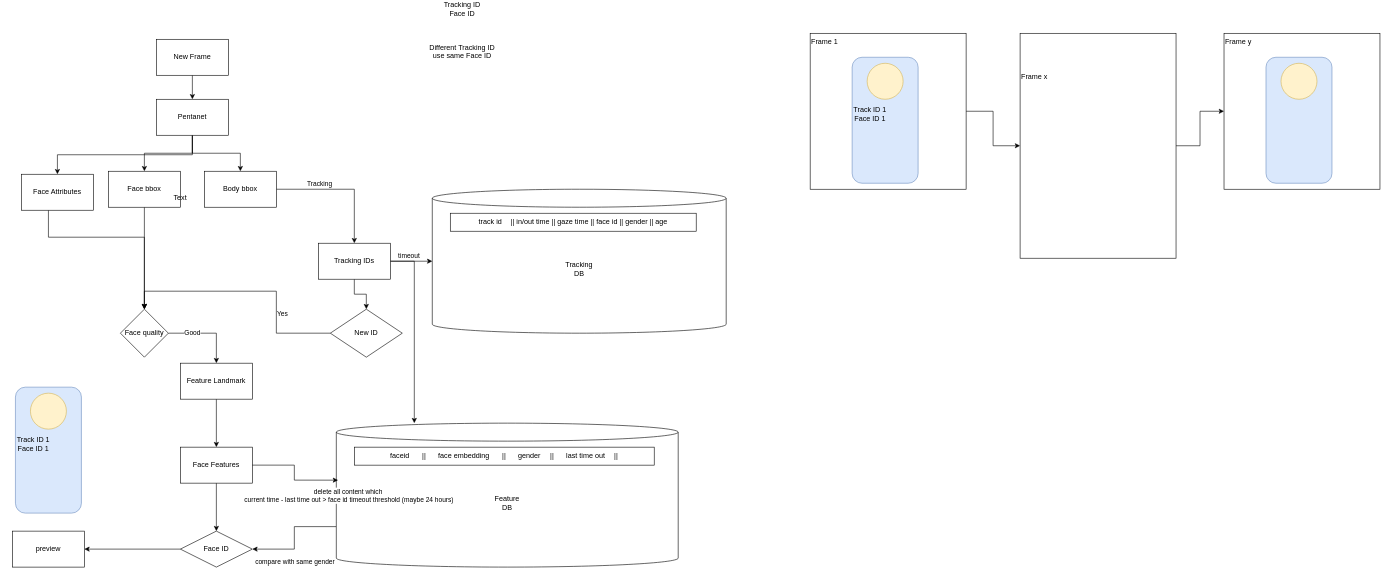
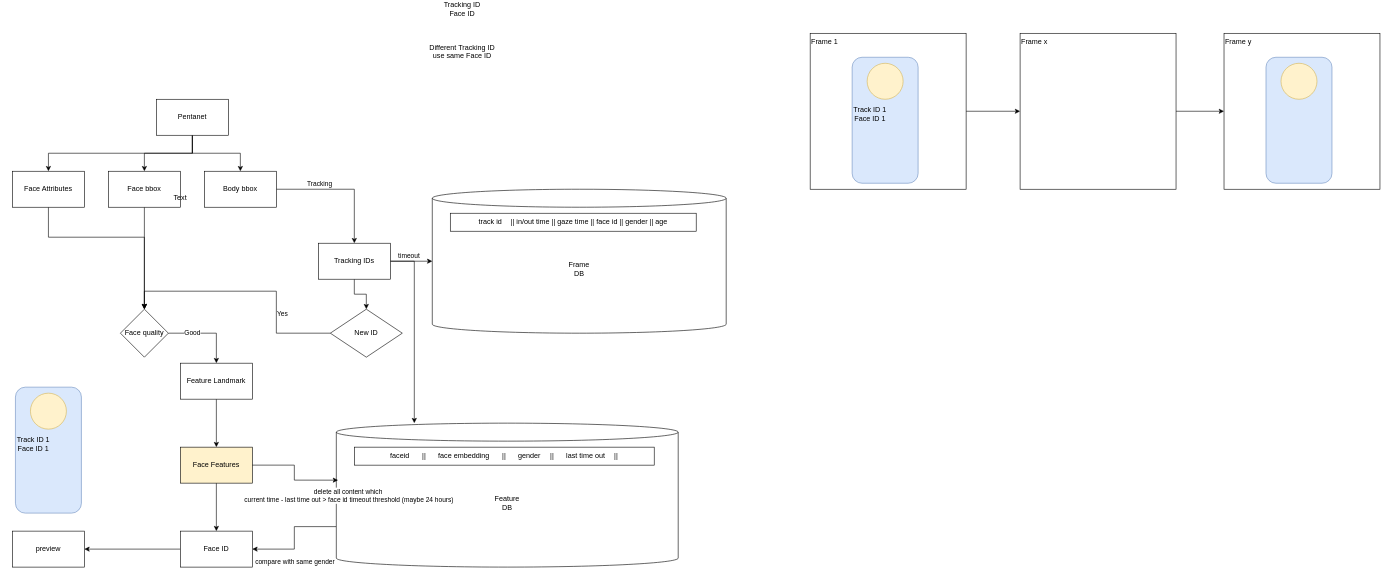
  <mxCell id="0" />
  <mxCell id="1" parent="0" />
  <mxCell id="2" style="edgeStyle=orthogonalEdgeStyle;rounded=0;orthogonalLoop=1;jettySize=auto;html=1;exitX=1;exitY=0.5;exitDx=0;exitDy=0;entryX=0;entryY=0.5;entryDx=0;entryDy=0;" parent="1" source="3" target="44" edge="1"><mxGeometry relative="1" as="geometry" /></mxCell>
  <mxCell id="3" value="Frame 1&lt;div&gt;&lt;br&gt;&lt;/div&gt;&lt;div&gt;&lt;br&gt;&lt;/div&gt;&lt;div&gt;&lt;br&gt;&lt;/div&gt;&lt;div&gt;&lt;br&gt;&lt;/div&gt;&lt;div&gt;&lt;br&gt;&lt;/div&gt;&lt;div&gt;&lt;br&gt;&lt;/div&gt;&lt;div&gt;&lt;br&gt;&lt;/div&gt;&lt;div&gt;&lt;br&gt;&lt;/div&gt;&lt;div&gt;&lt;br&gt;&lt;/div&gt;&lt;div&gt;&lt;br&gt;&lt;/div&gt;&lt;div&gt;&lt;br&gt;&lt;/div&gt;&lt;div&gt;&lt;br&gt;&lt;/div&gt;&lt;div&gt;&lt;br&gt;&lt;/div&gt;&lt;div&gt;&lt;br&gt;&lt;/div&gt;&lt;div&gt;&lt;br&gt;&lt;/div&gt;&lt;div style=&quot;&quot;&gt;&lt;br&gt;&lt;/div&gt;" style="rounded=0;whiteSpace=wrap;html=1;align=left;" parent="1" vertex="1"><mxGeometry x="1350" y="40" width="260" height="260" as="geometry" /></mxCell>
  <mxCell id="4" style="edgeStyle=orthogonalEdgeStyle;rounded=0;orthogonalLoop=1;jettySize=auto;html=1;entryX=0.5;entryY=0;entryDx=0;entryDy=0;" parent="1" source="7" target="9" edge="1"><mxGeometry relative="1" as="geometry" /></mxCell>
  <mxCell id="5" style="edgeStyle=orthogonalEdgeStyle;rounded=0;orthogonalLoop=1;jettySize=auto;html=1;" parent="1" source="7" target="12" edge="1"><mxGeometry relative="1" as="geometry" /></mxCell>
  <mxCell id="6" style="edgeStyle=orthogonalEdgeStyle;rounded=0;orthogonalLoop=1;jettySize=auto;html=1;exitX=0.5;exitY=1;exitDx=0;exitDy=0;" parent="1" source="7" target="18" edge="1"><mxGeometry relative="1" as="geometry" /></mxCell>
  <mxCell id="7" value="Pentanet" style="rounded=0;whiteSpace=wrap;html=1;" parent="1" vertex="1"><mxGeometry x="260" y="150" width="120" height="60" as="geometry" /></mxCell>
  <mxCell id="8" style="edgeStyle=orthogonalEdgeStyle;rounded=0;orthogonalLoop=1;jettySize=auto;html=1;" parent="1" source="9" target="14" edge="1"><mxGeometry relative="1" as="geometry" /></mxCell>
  <mxCell id="9" value="Face bbox" style="rounded=0;whiteSpace=wrap;html=1;" parent="1" vertex="1"><mxGeometry x="180" y="270" width="120" height="60" as="geometry" /></mxCell>
  <mxCell id="10" style="edgeStyle=orthogonalEdgeStyle;rounded=0;orthogonalLoop=1;jettySize=auto;html=1;" parent="1" source="12" target="23" edge="1"><mxGeometry relative="1" as="geometry" /></mxCell>
  <mxCell id="11" value="Tracking" style="edgeLabel;html=1;align=center;verticalAlign=middle;resizable=0;points=[];" parent="10" vertex="1" connectable="0"><mxGeometry x="-0.257" y="3" relative="1" as="geometry"><mxPoint x="-11" y="-7" as="offset" /></mxGeometry></mxCell>
  <mxCell id="12" value="Body bbox" style="rounded=0;whiteSpace=wrap;html=1;" parent="1" vertex="1"><mxGeometry x="340" y="270" width="120" height="60" as="geometry" /></mxCell>
  <mxCell id="13" value="Good" style="edgeStyle=orthogonalEdgeStyle;rounded=0;orthogonalLoop=1;jettySize=auto;html=1;exitX=1;exitY=0.5;exitDx=0;exitDy=0;entryX=0.5;entryY=0;entryDx=0;entryDy=0;" parent="1" source="14" target="16" edge="1"><mxGeometry x="-0.385" relative="1" as="geometry"><mxPoint as="offset" /></mxGeometry></mxCell>
  <mxCell id="14" value="Face quality" style="rhombus;whiteSpace=wrap;html=1;" parent="1" vertex="1"><mxGeometry x="200" y="500" width="80" height="80" as="geometry" /></mxCell>
  <mxCell id="15" style="edgeStyle=orthogonalEdgeStyle;rounded=0;orthogonalLoop=1;jettySize=auto;html=1;" parent="1" source="16" target="30" edge="1"><mxGeometry relative="1" as="geometry" /></mxCell>
  <mxCell id="16" value="Feature Landmark" style="rounded=0;whiteSpace=wrap;html=1;" parent="1" vertex="1"><mxGeometry x="300" y="590" width="120" height="60" as="geometry" /></mxCell>
  <mxCell id="17" style="edgeStyle=orthogonalEdgeStyle;rounded=0;orthogonalLoop=1;jettySize=auto;html=1;entryX=0.5;entryY=0;entryDx=0;entryDy=0;" parent="1" source="18" target="14" edge="1"><mxGeometry relative="1" as="geometry"><Array as="points"><mxPoint x="80" y="380" /></Array></mxGeometry></mxCell>
- <mxCell id="18" value="Face Attributes" style="rounded=0;whiteSpace=wrap;html=1;" parent="1" vertex="1"><mxGeometry x="35" y="275" width="120" height="60" as="geometry" /></mxCell>
+ <mxCell id="18" value="Face Attributes" style="rounded=0;whiteSpace=wrap;html=1;" parent="1" vertex="1"><mxGeometry x="20" y="270" width="120" height="60" as="geometry" /></mxCell>
  <mxCell id="19" style="edgeStyle=orthogonalEdgeStyle;rounded=0;orthogonalLoop=1;jettySize=auto;html=1;entryX=0.5;entryY=0;entryDx=0;entryDy=0;" parent="1" source="23" target="28" edge="1"><mxGeometry relative="1" as="geometry" /></mxCell>
  <mxCell id="20" style="edgeStyle=orthogonalEdgeStyle;rounded=0;orthogonalLoop=1;jettySize=auto;html=1;" edge="1" parent="1" source="23" target="49"><mxGeometry relative="1" as="geometry" /></mxCell>
  <mxCell id="21" value="timeout" style="edgeLabel;html=1;align=center;verticalAlign=middle;resizable=0;points=[];" vertex="1" connectable="0" parent="20"><mxGeometry x="-0.229" y="1" relative="1" as="geometry"><mxPoint x="3" y="-9" as="offset" /></mxGeometry></mxCell>
  <mxCell id="22" style="edgeStyle=orthogonalEdgeStyle;rounded=0;orthogonalLoop=1;jettySize=auto;html=1;" edge="1" parent="1" source="23" target="34"><mxGeometry relative="1" as="geometry"><mxPoint x="700" y="680" as="targetPoint" /><Array as="points"><mxPoint x="690" y="420" /></Array></mxGeometry></mxCell>
  <mxCell id="23" value="Tracking IDs" style="rounded=0;whiteSpace=wrap;html=1;" parent="1" vertex="1"><mxGeometry x="530" y="390" width="120" height="60" as="geometry" /></mxCell>
- <mxCell id="24" style="edgeStyle=orthogonalEdgeStyle;rounded=0;orthogonalLoop=1;jettySize=auto;html=1;exitX=0.5;exitY=1;exitDx=0;exitDy=0;" parent="1" source="25" target="7" edge="1"><mxGeometry relative="1" as="geometry" /></mxCell>
- <mxCell id="25" value="New Frame" style="rounded=0;whiteSpace=wrap;html=1;" parent="1" vertex="1"><mxGeometry x="260" y="50" width="120" height="60" as="geometry" /></mxCell>
  <mxCell id="26" style="edgeStyle=orthogonalEdgeStyle;rounded=0;orthogonalLoop=1;jettySize=auto;html=1;entryX=0.5;entryY=0;entryDx=0;entryDy=0;" parent="1" source="28" target="14" edge="1"><mxGeometry relative="1" as="geometry"><mxPoint x="240" y="450" as="targetPoint" /><Array as="points"><mxPoint x="460" y="540" /><mxPoint x="460" y="470" /><mxPoint x="240" y="470" /></Array></mxGeometry></mxCell>
  <mxCell id="27" value="Yes" style="edgeLabel;html=1;align=center;verticalAlign=middle;resizable=0;points=[];" parent="26" vertex="1" connectable="0"><mxGeometry x="-0.397" y="-1" relative="1" as="geometry"><mxPoint x="8" y="1" as="offset" /></mxGeometry></mxCell>
  <mxCell id="28" value="New ID" style="rhombus;whiteSpace=wrap;html=1;" parent="1" vertex="1"><mxGeometry x="550" y="500" width="120" height="80" as="geometry" /></mxCell>
  <mxCell id="29" style="edgeStyle=orthogonalEdgeStyle;rounded=0;orthogonalLoop=1;jettySize=auto;html=1;" parent="1" source="30" target="32" edge="1"><mxGeometry relative="1" as="geometry" /></mxCell>
- <mxCell id="30" value="Face Features" style="rounded=0;whiteSpace=wrap;html=1;" parent="1" vertex="1"><mxGeometry x="300" y="730" width="120" height="60" as="geometry" /></mxCell>
+ <mxCell id="30" value="Face Features" style="rounded=0;whiteSpace=wrap;html=1;fillColor=#fff2cc;" parent="1" vertex="1"><mxGeometry x="300" y="730" width="120" height="60" as="geometry" /></mxCell>
  <mxCell id="31" style="edgeStyle=orthogonalEdgeStyle;rounded=0;orthogonalLoop=1;jettySize=auto;html=1;" edge="1" parent="1" source="32" target="51"><mxGeometry relative="1" as="geometry" /></mxCell>
- <mxCell id="32" value="Face ID" style="rhombus;whiteSpace=wrap;html=1;" parent="1" vertex="1"><mxGeometry x="300" y="870" width="120" height="60" as="geometry" /></mxCell>
+ <mxCell id="32" value="Face ID" style="rounded=0;whiteSpace=wrap;html=1;" parent="1" vertex="1"><mxGeometry x="300" y="870" width="120" height="60" as="geometry" /></mxCell>
  <mxCell id="33" style="edgeStyle=orthogonalEdgeStyle;rounded=0;orthogonalLoop=1;jettySize=auto;html=1;exitX=0;exitY=0;exitDx=0;exitDy=172.5;exitPerimeter=0;entryX=1;entryY=0.5;entryDx=0;entryDy=0;" parent="1" source="34" target="32" edge="1"><mxGeometry relative="1" as="geometry" /></mxCell>
  <mxCell id="34" value="Feature&lt;div&gt;DB&lt;/div&gt;" style="shape=cylinder3;whiteSpace=wrap;html=1;boundedLbl=1;backgroundOutline=1;size=15;" parent="1" vertex="1"><mxGeometry x="560" y="690" width="570" height="240" as="geometry" /></mxCell>
  <mxCell id="35" style="edgeStyle=orthogonalEdgeStyle;rounded=0;orthogonalLoop=1;jettySize=auto;html=1;entryX=0.005;entryY=0.396;entryDx=0;entryDy=0;entryPerimeter=0;" parent="1" source="30" target="34" edge="1"><mxGeometry relative="1" as="geometry" /></mxCell>
  <mxCell id="36" value="delete all content which&amp;nbsp;&lt;div&gt;current time - last time out &amp;gt; face id timeout threshold (maybe 24 hours)&lt;/div&gt;" style="edgeLabel;html=1;align=center;verticalAlign=middle;resizable=0;points=[];" vertex="1" connectable="0" parent="35"><mxGeometry x="-0.5" relative="1" as="geometry"><mxPoint x="118" y="50" as="offset" /></mxGeometry></mxCell>
  <mxCell id="37" value="compare with same gender" style="edgeLabel;html=1;align=center;verticalAlign=middle;resizable=0;points=[];" vertex="1" connectable="0" parent="35"><mxGeometry x="-0.428" y="1" relative="1" as="geometry"><mxPoint x="22" y="161" as="offset" /></mxGeometry></mxCell>
  <mxCell id="38" value="Text" style="text;html=1;align=center;verticalAlign=middle;whiteSpace=wrap;rounded=0;" parent="1" vertex="1"><mxGeometry x="270" y="300" width="60" height="30" as="geometry" /></mxCell>
  <mxCell id="39" value="Tracking ID&lt;div&gt;Face ID&lt;/div&gt;&lt;div&gt;&lt;br&gt;&lt;/div&gt;&lt;div&gt;&lt;br&gt;&lt;/div&gt;&lt;div&gt;&lt;br&gt;&lt;/div&gt;&lt;div&gt;Different Tracking ID use same Face ID&lt;/div&gt;" style="text;html=1;align=center;verticalAlign=middle;whiteSpace=wrap;rounded=0;" parent="1" vertex="1"><mxGeometry x="710" y="20" width="120" height="30" as="geometry" /></mxCell>
  <mxCell id="40" value="" style="rounded=1;whiteSpace=wrap;html=1;fillColor=#dae8fc;strokeColor=#6c8ebf;" parent="1" vertex="1"><mxGeometry x="1420" y="80" width="110" height="210" as="geometry" /></mxCell>
  <mxCell id="41" value="" style="ellipse;whiteSpace=wrap;html=1;fillColor=#fff2cc;strokeColor=#d6b656;" parent="1" vertex="1"><mxGeometry x="1445" y="90" width="60" height="60" as="geometry" /></mxCell>
  <mxCell id="42" value="Track ID 1&lt;div&gt;Face ID 1&lt;/div&gt;" style="text;html=1;align=center;verticalAlign=middle;whiteSpace=wrap;rounded=0;" parent="1" vertex="1"><mxGeometry x="1420" y="160" width="60" height="30" as="geometry" /></mxCell>
  <mxCell id="43" style="edgeStyle=orthogonalEdgeStyle;rounded=0;orthogonalLoop=1;jettySize=auto;html=1;entryX=0;entryY=0.5;entryDx=0;entryDy=0;" parent="1" source="44" target="45" edge="1"><mxGeometry relative="1" as="geometry" /></mxCell>
- <mxCell id="44" value="Frame x&lt;div&gt;&lt;br&gt;&lt;/div&gt;&lt;div&gt;&lt;br&gt;&lt;/div&gt;&lt;div&gt;&lt;br&gt;&lt;/div&gt;&lt;div&gt;&lt;br&gt;&lt;/div&gt;&lt;div&gt;&lt;br&gt;&lt;/div&gt;&lt;div&gt;&lt;br&gt;&lt;/div&gt;&lt;div&gt;&lt;br&gt;&lt;/div&gt;&lt;div&gt;&lt;br&gt;&lt;/div&gt;&lt;div&gt;&lt;br&gt;&lt;/div&gt;&lt;div&gt;&lt;br&gt;&lt;/div&gt;&lt;div&gt;&lt;br&gt;&lt;/div&gt;&lt;div&gt;&lt;br&gt;&lt;/div&gt;&lt;div&gt;&lt;br&gt;&lt;/div&gt;&lt;div&gt;&lt;br&gt;&lt;/div&gt;&lt;div&gt;&lt;br&gt;&lt;/div&gt;&lt;div style=&quot;&quot;&gt;&lt;br&gt;&lt;/div&gt;" style="rounded=0;whiteSpace=wrap;html=1;align=left;" parent="1" vertex="1"><mxGeometry x="1700" y="40" width="260" height="375" as="geometry" /></mxCell>
+ <mxCell id="44" value="Frame x&lt;div&gt;&lt;br&gt;&lt;/div&gt;&lt;div&gt;&lt;br&gt;&lt;/div&gt;&lt;div&gt;&lt;br&gt;&lt;/div&gt;&lt;div&gt;&lt;br&gt;&lt;/div&gt;&lt;div&gt;&lt;br&gt;&lt;/div&gt;&lt;div&gt;&lt;br&gt;&lt;/div&gt;&lt;div&gt;&lt;br&gt;&lt;/div&gt;&lt;div&gt;&lt;br&gt;&lt;/div&gt;&lt;div&gt;&lt;br&gt;&lt;/div&gt;&lt;div&gt;&lt;br&gt;&lt;/div&gt;&lt;div&gt;&lt;br&gt;&lt;/div&gt;&lt;div&gt;&lt;br&gt;&lt;/div&gt;&lt;div&gt;&lt;br&gt;&lt;/div&gt;&lt;div&gt;&lt;br&gt;&lt;/div&gt;&lt;div&gt;&lt;br&gt;&lt;/div&gt;&lt;div style=&quot;&quot;&gt;&lt;br&gt;&lt;/div&gt;" style="rounded=0;whiteSpace=wrap;html=1;align=left;" parent="1" vertex="1"><mxGeometry x="1700" y="40" width="260" height="260" as="geometry" /></mxCell>
  <mxCell id="45" value="Frame y&lt;div&gt;&lt;br&gt;&lt;/div&gt;&lt;div&gt;&lt;br&gt;&lt;/div&gt;&lt;div&gt;&lt;br&gt;&lt;/div&gt;&lt;div&gt;&lt;br&gt;&lt;/div&gt;&lt;div&gt;&lt;br&gt;&lt;/div&gt;&lt;div&gt;&lt;br&gt;&lt;/div&gt;&lt;div&gt;&lt;br&gt;&lt;/div&gt;&lt;div&gt;&lt;br&gt;&lt;/div&gt;&lt;div&gt;&lt;br&gt;&lt;/div&gt;&lt;div&gt;&lt;br&gt;&lt;/div&gt;&lt;div&gt;&lt;br&gt;&lt;/div&gt;&lt;div&gt;&lt;br&gt;&lt;/div&gt;&lt;div&gt;&lt;br&gt;&lt;/div&gt;&lt;div&gt;&lt;br&gt;&lt;/div&gt;&lt;div&gt;&lt;br&gt;&lt;/div&gt;&lt;div style=&quot;&quot;&gt;&lt;br&gt;&lt;/div&gt;" style="rounded=0;whiteSpace=wrap;html=1;align=left;" parent="1" vertex="1"><mxGeometry x="2040" y="40" width="260" height="260" as="geometry" /></mxCell>
  <mxCell id="46" value="" style="rounded=1;whiteSpace=wrap;html=1;fillColor=#dae8fc;strokeColor=#6c8ebf;" parent="1" vertex="1"><mxGeometry x="2110" y="80" width="110" height="210" as="geometry" /></mxCell>
  <mxCell id="47" value="" style="ellipse;whiteSpace=wrap;html=1;fillColor=#fff2cc;strokeColor=#d6b656;" parent="1" vertex="1"><mxGeometry x="2135" y="90" width="60" height="60" as="geometry" /></mxCell>
  <mxCell id="48" value="faceid&lt;span style=&quot;white-space: pre;&quot;&gt;&#09;&lt;/span&gt;||&lt;span style=&quot;white-space: pre;&quot;&gt;&#09;&lt;/span&gt;face embedding&lt;span style=&quot;white-space: pre;&quot;&gt;&#09;&lt;/span&gt;||&lt;span style=&quot;white-space: pre;&quot;&gt;&#09;&lt;/span&gt;gender&lt;span style=&quot;white-space: pre;&quot;&gt;&#09;&lt;/span&gt;||&lt;span style=&quot;white-space: pre;&quot;&gt;&#09;&lt;/span&gt;last time out&lt;span style=&quot;white-space: pre;&quot;&gt;&#09;&lt;/span&gt;||" style="rounded=0;whiteSpace=wrap;html=1;" vertex="1" parent="1"><mxGeometry x="590" y="730" width="500" height="30" as="geometry" /></mxCell>
- <mxCell id="49" value="Tracking&lt;div&gt;DB&lt;/div&gt;" style="shape=cylinder3;whiteSpace=wrap;html=1;boundedLbl=1;backgroundOutline=1;size=15;" vertex="1" parent="1"><mxGeometry x="720" y="300" width="490" height="240" as="geometry" /></mxCell>
+ <mxCell id="49" value="Frame&lt;div&gt;DB&lt;/div&gt;" style="shape=cylinder3;whiteSpace=wrap;html=1;boundedLbl=1;backgroundOutline=1;size=15;" vertex="1" parent="1"><mxGeometry x="720" y="300" width="490" height="240" as="geometry" /></mxCell>
  <mxCell id="50" value="track id&lt;span style=&quot;white-space: pre;&quot;&gt;&#09;&lt;/span&gt;||&amp;nbsp;in/out time || gaze time || face id || gender || age" style="rounded=0;whiteSpace=wrap;html=1;" vertex="1" parent="1"><mxGeometry x="750" y="340" width="410" height="30" as="geometry" /></mxCell>
  <mxCell id="51" value="preview" style="rounded=0;whiteSpace=wrap;html=1;" vertex="1" parent="1"><mxGeometry x="20" y="870" width="120" height="60" as="geometry" /></mxCell>
  <mxCell id="52" value="" style="rounded=1;whiteSpace=wrap;html=1;fillColor=#dae8fc;strokeColor=#6c8ebf;" vertex="1" parent="1"><mxGeometry x="25" y="630" width="110" height="210" as="geometry" /></mxCell>
  <mxCell id="53" value="" style="ellipse;whiteSpace=wrap;html=1;fillColor=#fff2cc;strokeColor=#d6b656;" vertex="1" parent="1"><mxGeometry x="50" y="640" width="60" height="60" as="geometry" /></mxCell>
  <mxCell id="54" value="Track ID 1&lt;div&gt;Face ID 1&lt;/div&gt;" style="text;html=1;align=center;verticalAlign=middle;whiteSpace=wrap;rounded=0;" vertex="1" parent="1"><mxGeometry x="25" y="710" width="60" height="30" as="geometry" /></mxCell>
